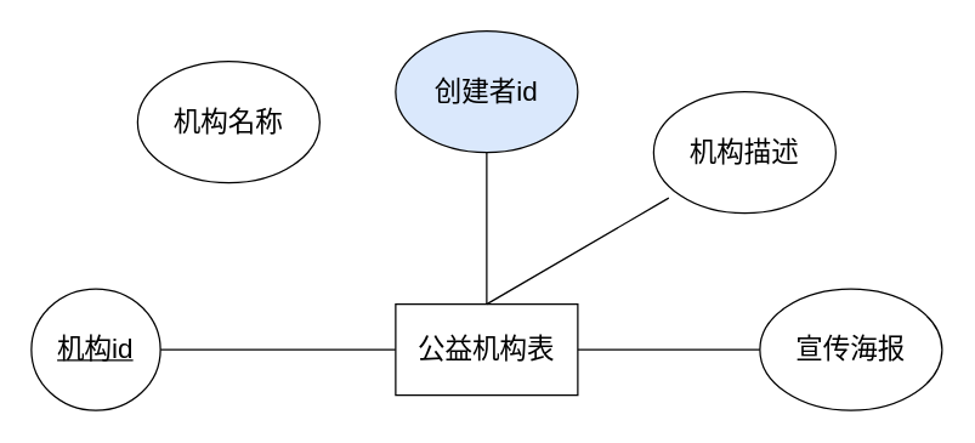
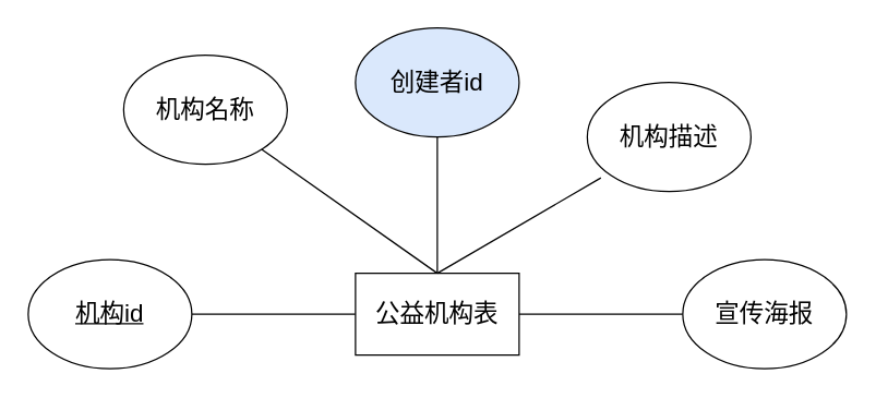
  <mxCell id="0" />
  <mxCell id="1" parent="0" />
  <mxCell id="2" style="edgeStyle=orthogonalEdgeStyle;rounded=0;orthogonalLoop=1;jettySize=auto;html=1;exitX=0;exitY=0.5;exitDx=0;exitDy=0;entryX=1;entryY=0.5;entryDx=0;entryDy=0;endArrow=none;endFill=0;" edge="1" parent="1" source="6" target="9"><mxGeometry relative="1" as="geometry" /></mxCell>
+ <mxCell id="3" style="edgeStyle=none;rounded=0;orthogonalLoop=1;jettySize=auto;html=1;exitX=0.5;exitY=0;exitDx=0;exitDy=0;endArrow=none;endFill=0;" edge="1" parent="1" source="6" target="7"><mxGeometry relative="1" as="geometry" /></mxCell>
  <mxCell id="4" style="edgeStyle=none;rounded=0;orthogonalLoop=1;jettySize=auto;html=1;exitX=0.5;exitY=0;exitDx=0;exitDy=0;entryX=0.5;entryY=1;entryDx=0;entryDy=0;endArrow=none;endFill=0;" edge="1" parent="1" source="6" target="10"><mxGeometry relative="1" as="geometry" /></mxCell>
  <mxCell id="5" style="edgeStyle=none;rounded=0;orthogonalLoop=1;jettySize=auto;html=1;exitX=1;exitY=0.5;exitDx=0;exitDy=0;endArrow=none;endFill=0;" edge="1" parent="1" source="6" target="8"><mxGeometry relative="1" as="geometry" /></mxCell>
  <mxCell id="6" value="&lt;font style=&quot;font-size: 18px;&quot;&gt;公益机构表&lt;/font&gt;" style="rounded=0;whiteSpace=wrap;html=1;fontSize=18;" vertex="1" parent="1"><mxGeometry x="260" y="200" width="120" height="60" as="geometry" /></mxCell>
  <mxCell id="7" value="机构名称" style="ellipse;whiteSpace=wrap;html=1;fontSize=18;" vertex="1" parent="1"><mxGeometry x="90" y="40" width="120" height="80" as="geometry" /></mxCell>
  <mxCell id="8" value="宣传海报" style="ellipse;whiteSpace=wrap;html=1;fontSize=18;" vertex="1" parent="1"><mxGeometry x="500" y="190" width="120" height="80" as="geometry" /></mxCell>
- <mxCell id="9" value="&lt;u style=&quot;font-size: 18px;&quot;&gt;&lt;font style=&quot;font-size: 18px;&quot;&gt;机构id&lt;/font&gt;&lt;/u&gt;" style="ellipse;whiteSpace=wrap;html=1;fontSize=18;" vertex="1" parent="1"><mxGeometry x="20" y="190" width="85" height="80" as="geometry" /></mxCell>
+ <mxCell id="9" value="&lt;u style=&quot;font-size: 18px;&quot;&gt;&lt;font style=&quot;font-size: 18px;&quot;&gt;机构id&lt;/font&gt;&lt;/u&gt;" style="ellipse;whiteSpace=wrap;html=1;fontSize=18;" vertex="1" parent="1"><mxGeometry x="20" y="190" width="120" height="80" as="geometry" /></mxCell>
  <mxCell id="10" value="创建者id" style="ellipse;whiteSpace=wrap;html=1;fontSize=18;fillColor=#dae8fc;" vertex="1" parent="1"><mxGeometry x="260" y="20" width="120" height="80" as="geometry" /></mxCell>
  <mxCell id="11" value="机构描述" style="ellipse;whiteSpace=wrap;html=1;fontSize=18;" vertex="1" parent="1"><mxGeometry x="430" y="60" width="120" height="80" as="geometry" /></mxCell>
  <mxCell id="12" style="edgeStyle=none;rounded=0;orthogonalLoop=1;jettySize=auto;html=1;exitX=0.5;exitY=0;exitDx=0;exitDy=0;entryX=0.083;entryY=0.875;entryDx=0;entryDy=0;entryPerimeter=0;endArrow=none;endFill=0;" edge="1" parent="1" source="6" target="11"><mxGeometry relative="1" as="geometry" /></mxCell>
